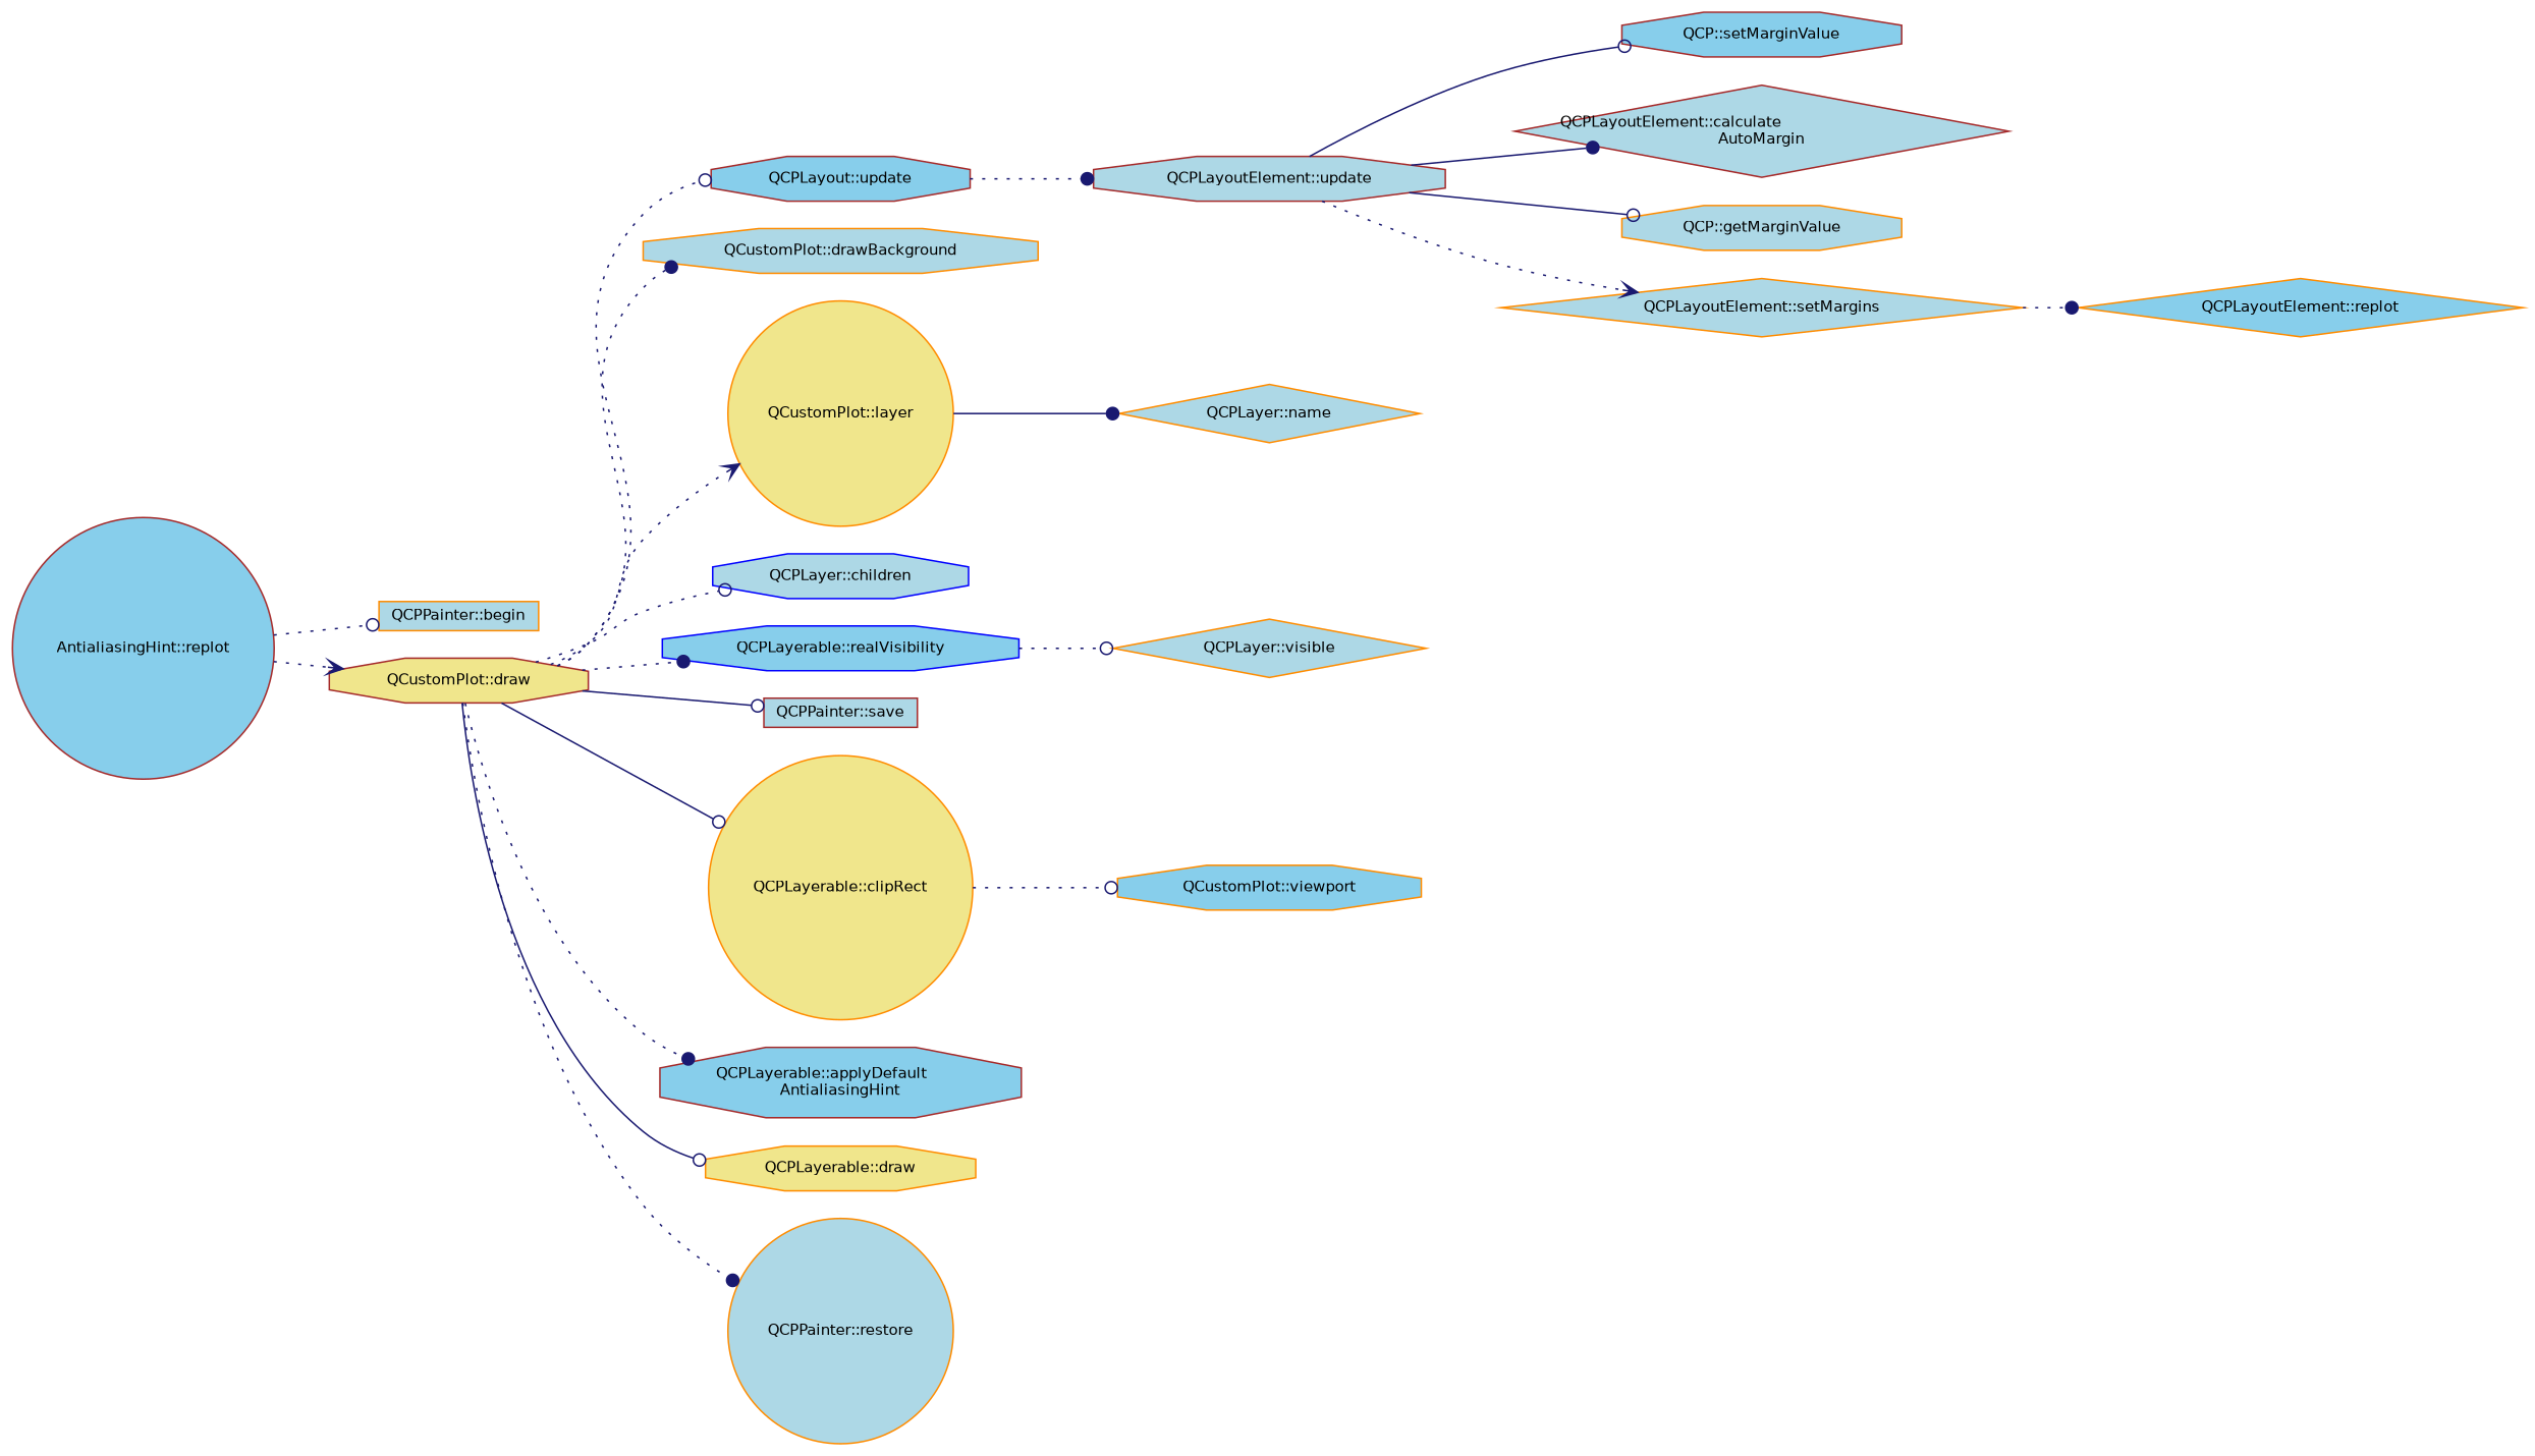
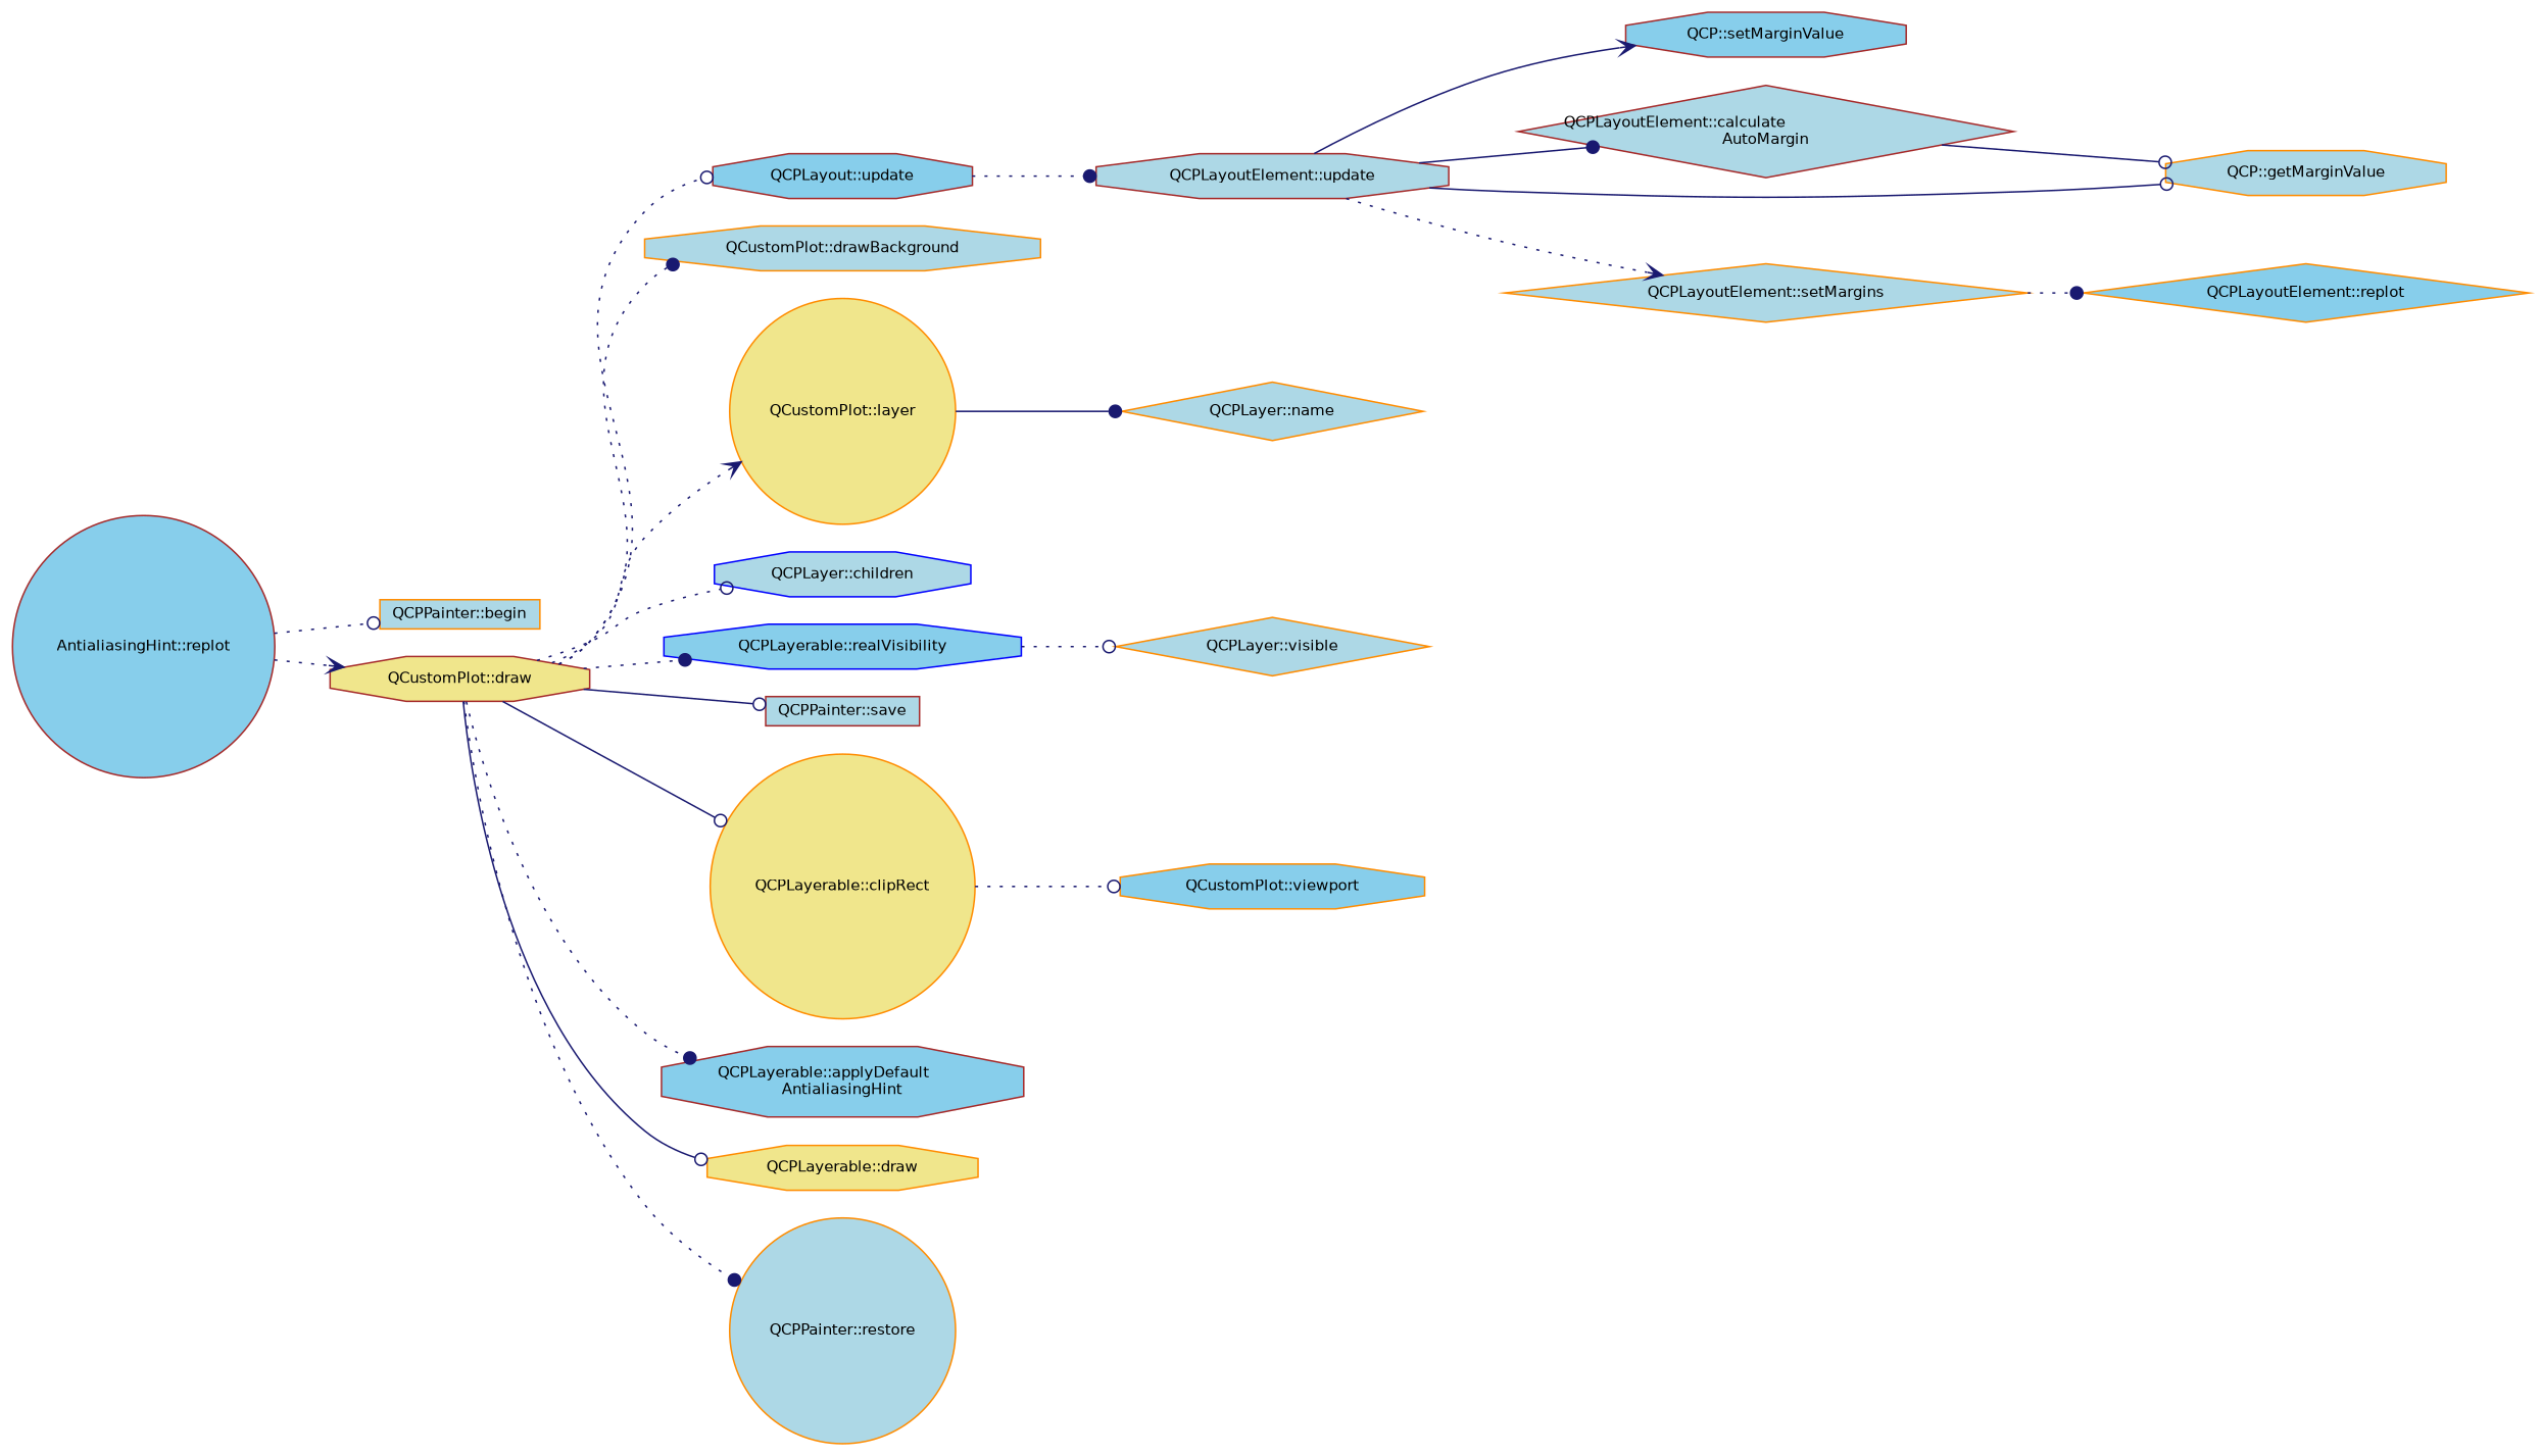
  digraph {
    rankdir=LR
    node [color=darkorange fillcolor=lightblue fontname=Helvetica fontsize=10 shape=octagon style=filled]
    edge [arrowhead=odot color=midnightblue fontname=Helvetica fontsize=10 labelfontname=Helvetica labelfontsize=10 style=dotted]
    n1 [color=brown fillcolor=skyblue fontcolor=black height=0.2 label="AntialiasingHint::replot" shape=circle width=0.4]
    n2 [height=0.2 label="QCPPainter::begin" shape=box width=0.4]
    n3 [color=brown fillcolor=khaki height=0.2 label="QCustomPlot::draw" width=0.4]
    n4 [color=brown fillcolor=skyblue height=0.2 label="QCPLayout::update" width=0.4]
    n5 [height=0.2 label="QCustomPlot::drawBackground" width=0.4]
    n6 [fillcolor=khaki height=0.2 label="QCustomPlot::layer" shape=circle width=0.4]
    n7 [color=blue height=0.2 label="QCPLayer::children" width=0.4]
    n8 [color=blue fillcolor=skyblue height=0.2 label="QCPLayerable::realVisibility" width=0.4]
    n9 [color=brown height=0.2 label="QCPPainter::save" shape=box width=0.4]
    n10 [fillcolor=khaki height=0.2 label="QCPLayerable::clipRect" shape=circle width=0.4]
    n11 [color=brown fillcolor=skyblue height=0.2 label="QCPLayerable::applyDefault\lAntialiasingHint" width=0.4]
    n12 [fillcolor=khaki height=0.2 label="QCPLayerable::draw" width=0.4]
    n13 [height=0.2 label="QCPPainter::restore" shape=circle width=0.4]
    n14 [color=brown height=0.2 label="QCPLayoutElement::update" width=0.4]
    n15 [height=0.2 label="QCPLayer::name" shape=diamond width=0.4]
    n16 [height=0.2 label="QCPLayer::visible" shape=diamond width=0.4]
    n17 [fillcolor=skyblue height=0.2 label="QCustomPlot::viewport" width=0.4]
    n18 [color=brown fillcolor=skyblue height=0.2 label="QCP::setMarginValue" width=0.4]
    n19 [color=brown height=0.2 label="QCPLayoutElement::calculate\lAutoMargin" shape=diamond width=0.4]
    n20 [height=0.2 label="QCP::getMarginValue" width=0.4]
    n21 [height=0.2 label="QCPLayoutElement::setMargins" shape=diamond width=0.4]
    n22 [fillcolor=skyblue height=0.2 label="QCPLayoutElement::replot" shape=diamond width=0.4]
    n1 -> n2
    n1 -> n3 [arrowhead=vee]
    n3 -> n4
    n3 -> n5 [arrowhead=dot]
    n3 -> n6 [arrowhead=vee]
    n3 -> n7
    n3 -> n8 [arrowhead=dot]
    n3 -> n9 [style=solid]
    n3 -> n10 [style=solid]
    n3 -> n11 [arrowhead=dot]
    n3 -> n12 [style=solid]
    n3 -> n13 [arrowhead=dot]
    n4 -> n14 [arrowhead=dot]
    n6 -> n15 [arrowhead=dot style=solid]
    n8 -> n16
    n10 -> n17
-   n14 -> n18 [style=solid]
+   n14 -> n18 [arrowhead=vee style=solid]
    n14 -> n19 [arrowhead=dot style=solid]
    n14 -> n20 [style=solid]
    n14 -> n21 [arrowhead=vee]
+   n19 -> n20 [style=solid]
    n21 -> n22 [arrowhead=dot]
  }
